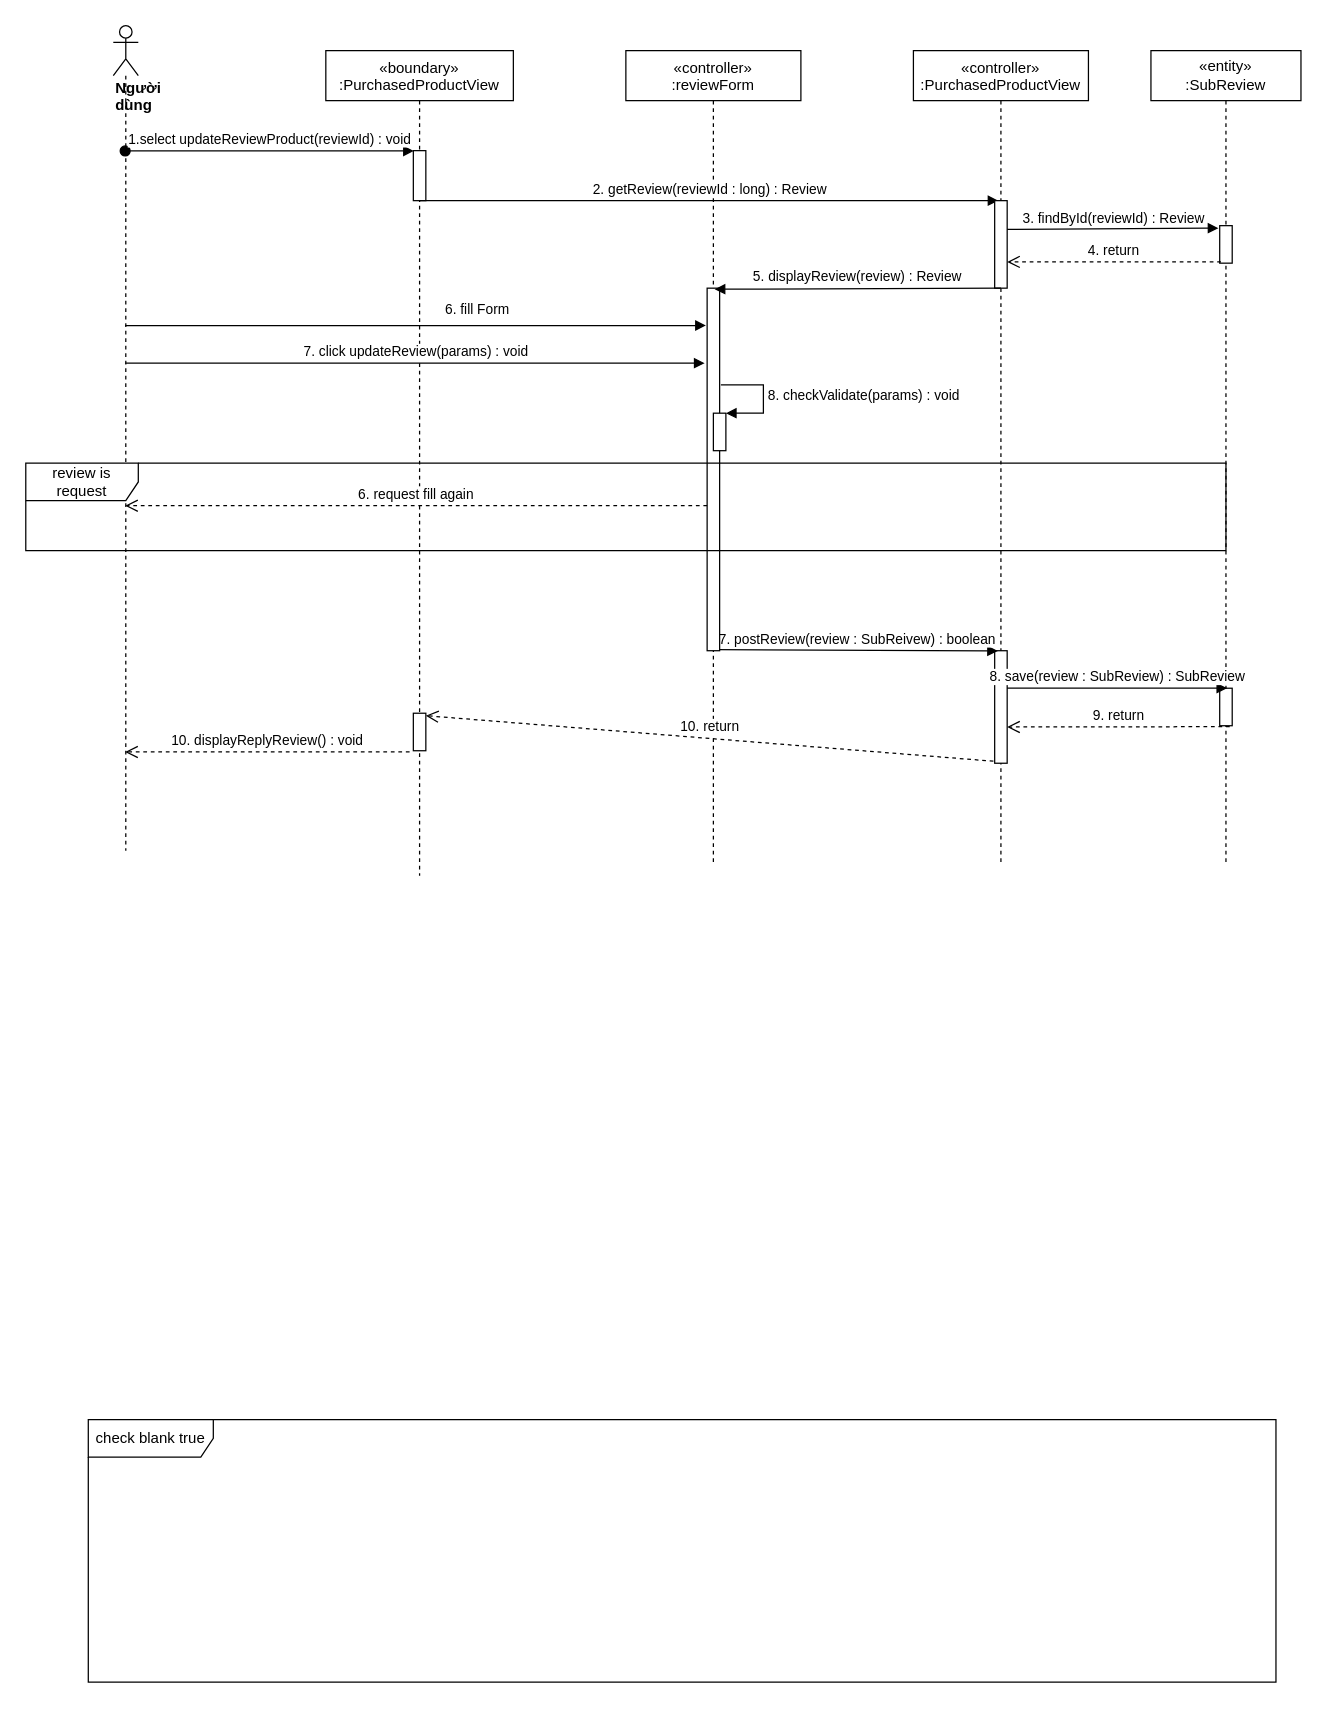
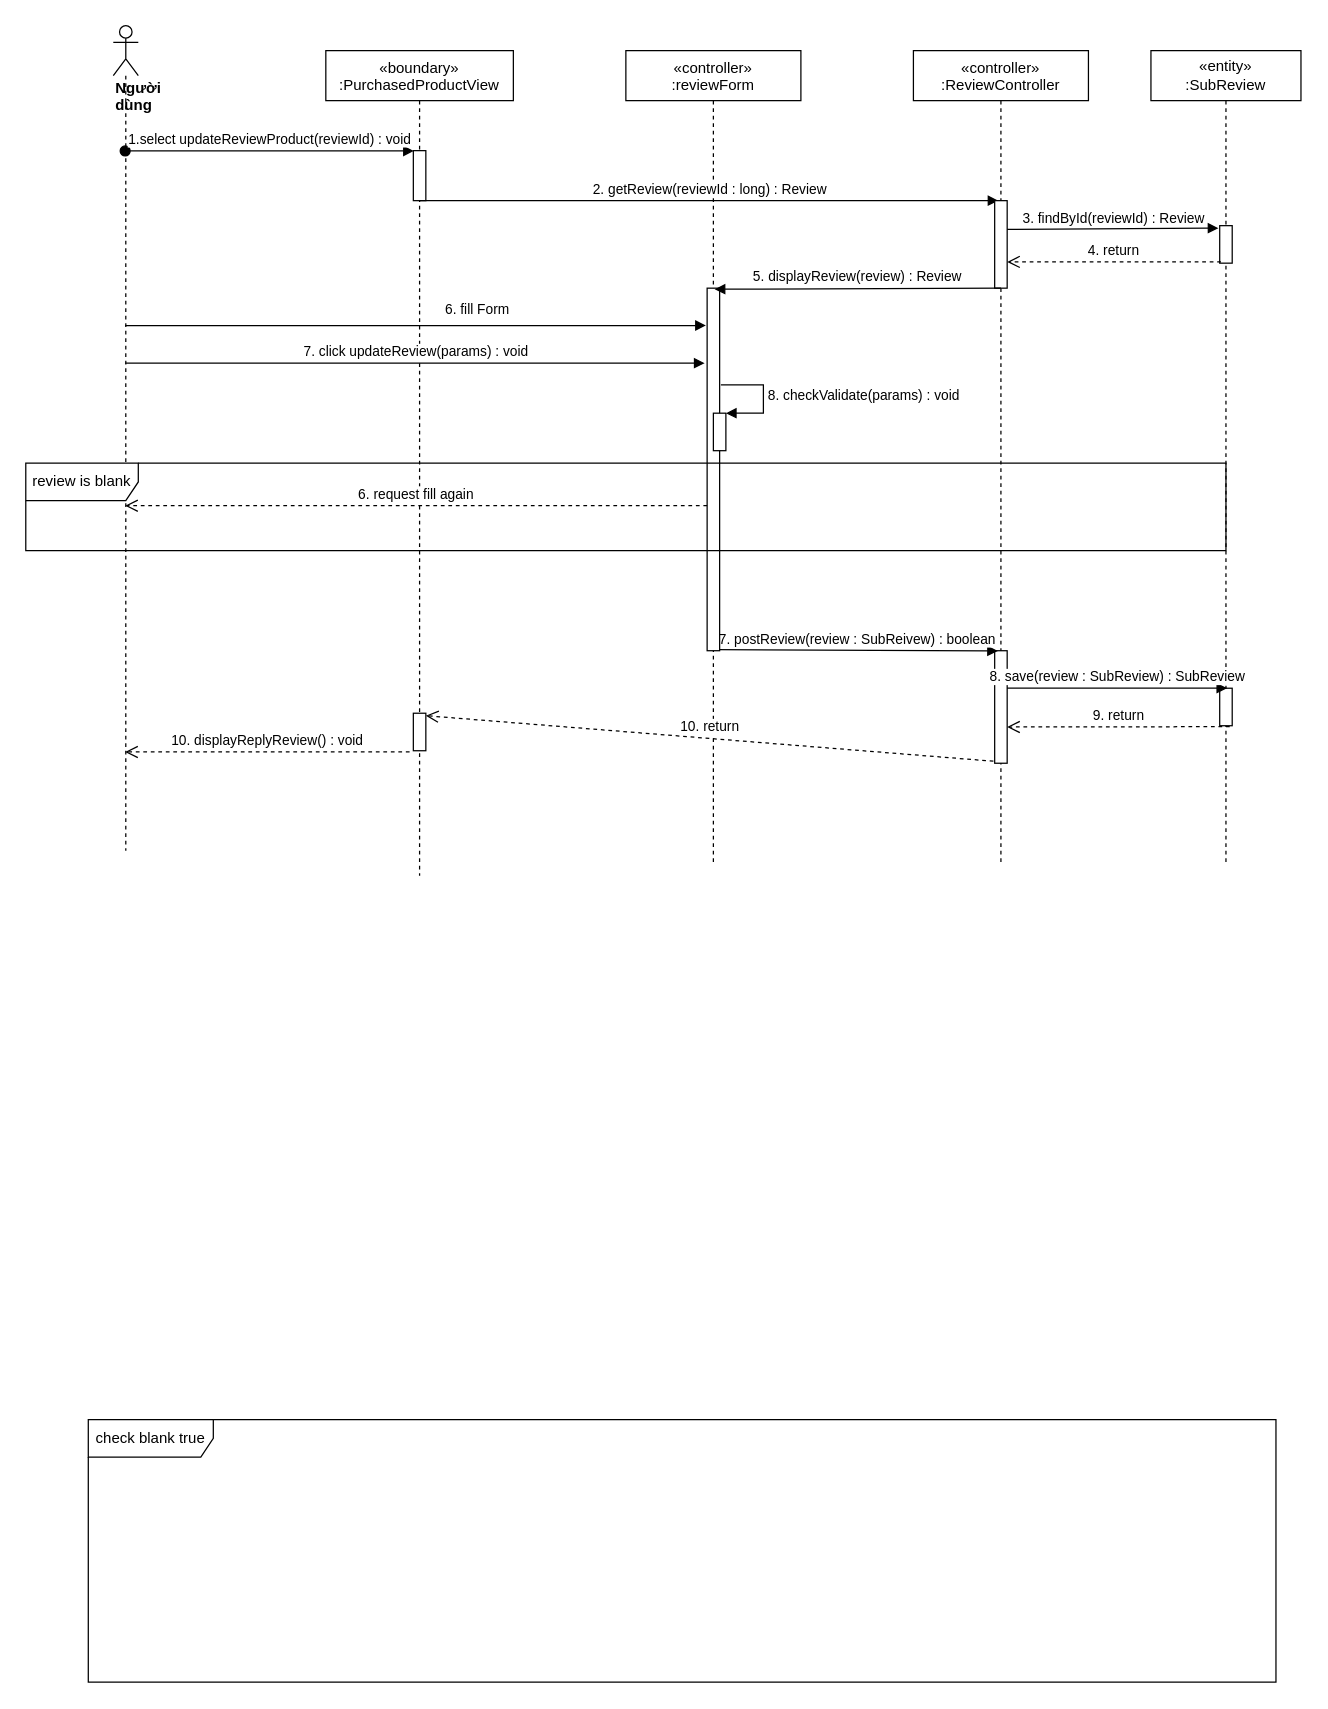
  <mxCell id="0" />
  <mxCell id="1" parent="0" />
  <mxCell id="2" value="«boundary»&#10;:PurchasedProductView" style="shape=umlLifeline;perimeter=lifelinePerimeter;container=1;collapsible=0;recursiveResize=0;rounded=0;shadow=0;strokeWidth=1;" vertex="1" parent="1"><mxGeometry x="260" y="40" width="150" height="660" as="geometry" /></mxCell>
  <mxCell id="3" value="" style="html=1;points=[];perimeter=orthogonalPerimeter;" vertex="1" parent="2"><mxGeometry x="70" y="80" width="10" height="40" as="geometry" /></mxCell>
- <mxCell id="4" value="«controller»&#10;:PurchasedProductView" style="shape=umlLifeline;perimeter=lifelinePerimeter;container=1;collapsible=0;recursiveResize=0;rounded=0;shadow=0;strokeWidth=1;size=40;" vertex="1" parent="1"><mxGeometry x="730" y="40" width="140" height="650" as="geometry" /></mxCell>
+ <mxCell id="4" value="«controller»&#10;:ReviewController" style="shape=umlLifeline;perimeter=lifelinePerimeter;container=1;collapsible=0;recursiveResize=0;rounded=0;shadow=0;strokeWidth=1;size=40;" vertex="1" parent="1"><mxGeometry x="730" y="40" width="140" height="650" as="geometry" /></mxCell>
  <mxCell id="5" value="" style="points=[];perimeter=orthogonalPerimeter;rounded=0;shadow=0;strokeWidth=1;" vertex="1" parent="4"><mxGeometry x="65" y="480" width="10" height="90" as="geometry" /></mxCell>
  <mxCell id="6" value="&lt;div&gt;&lt;b&gt;Người dùng&lt;/b&gt;&lt;/div&gt;" style="shape=umlLifeline;participant=umlActor;perimeter=lifelinePerimeter;whiteSpace=wrap;html=1;container=1;collapsible=0;recursiveResize=0;verticalAlign=top;spacingTop=36;outlineConnect=0;align=left;" vertex="1" parent="1"><mxGeometry x="90" y="20" width="20" height="660" as="geometry" /></mxCell>
  <mxCell id="7" value="1.select updateReviewProduct(reviewId) : void" style="html=1;verticalAlign=bottom;startArrow=oval;startFill=1;endArrow=block;startSize=8;entryX=0.04;entryY=0.007;entryDx=0;entryDy=0;entryPerimeter=0;" edge="1" parent="1" source="6" target="3"><mxGeometry width="60" relative="1" as="geometry"><mxPoint x="410" y="200" as="sourcePoint" /><mxPoint x="293" y="130" as="targetPoint" /></mxGeometry></mxCell>
  <mxCell id="8" value="&lt;span&gt;«entity»&lt;br&gt;&lt;/span&gt;:SubReview" style="shape=umlLifeline;perimeter=lifelinePerimeter;whiteSpace=wrap;html=1;container=1;collapsible=0;recursiveResize=0;outlineConnect=0;" vertex="1" parent="1"><mxGeometry x="920" y="40" width="120" height="650" as="geometry" /></mxCell>
  <mxCell id="9" value="" style="points=[];perimeter=orthogonalPerimeter;rounded=0;shadow=0;strokeWidth=1;" vertex="1" parent="8"><mxGeometry x="55" y="510" width="10" height="30" as="geometry" /></mxCell>
  <mxCell id="10" value="8. save(review : SubReview) : SubReview" style="html=1;verticalAlign=bottom;endArrow=block;entryX=0.6;entryY=0;entryDx=0;entryDy=0;entryPerimeter=0;exitX=1;exitY=0.333;exitDx=0;exitDy=0;exitPerimeter=0;" edge="1" parent="1" source="5" target="9"><mxGeometry width="80" relative="1" as="geometry"><mxPoint x="894" y="470" as="sourcePoint" /><mxPoint x="850" y="400" as="targetPoint" /></mxGeometry></mxCell>
  <mxCell id="11" value="9. return" style="html=1;verticalAlign=bottom;endArrow=open;dashed=1;endSize=8;exitX=0.8;exitY=1.025;exitDx=0;exitDy=0;exitPerimeter=0;entryX=1;entryY=0.678;entryDx=0;entryDy=0;entryPerimeter=0;" edge="1" parent="1" source="9" target="5"><mxGeometry relative="1" as="geometry"><mxPoint x="850" y="400" as="sourcePoint" /><mxPoint x="760" y="540" as="targetPoint" /></mxGeometry></mxCell>
  <mxCell id="12" value="6. fill Form" style="html=1;verticalAlign=bottom;endArrow=block;entryX=-0.1;entryY=0.103;entryDx=0;entryDy=0;entryPerimeter=0;" edge="1" parent="1" source="6" target="17"><mxGeometry x="0.208" y="4" width="80" relative="1" as="geometry"><mxPoint x="410" y="310" as="sourcePoint" /><mxPoint x="530" y="219" as="targetPoint" /><mxPoint as="offset" /></mxGeometry></mxCell>
  <mxCell id="13" value="7. postReview(review : SubReivew) : boolean" style="html=1;verticalAlign=bottom;endArrow=block;entryX=0.26;entryY=0.002;entryDx=0;entryDy=0;entryPerimeter=0;exitX=0.7;exitY=0.997;exitDx=0;exitDy=0;exitPerimeter=0;" edge="1" parent="1" source="17" target="5"><mxGeometry width="80" relative="1" as="geometry"><mxPoint x="590" y="520" as="sourcePoint" /><mxPoint x="620" y="410" as="targetPoint" /></mxGeometry></mxCell>
  <mxCell id="14" value="7. click updateReview(params) : void" style="html=1;verticalAlign=bottom;endArrow=block;" edge="1" parent="1" source="6"><mxGeometry width="80" relative="1" as="geometry"><mxPoint x="430" y="410" as="sourcePoint" /><mxPoint x="563" y="290" as="targetPoint" /></mxGeometry></mxCell>
  <mxCell id="15" value="«controller»&#10;:reviewForm" style="shape=umlLifeline;perimeter=lifelinePerimeter;container=1;collapsible=0;recursiveResize=0;rounded=0;shadow=0;strokeWidth=1;size=40;" vertex="1" parent="1"><mxGeometry x="500" y="40" width="140" height="650" as="geometry" /></mxCell>
  <mxCell id="16" value="2. getReview(reviewId : long) : Review" style="html=1;verticalAlign=bottom;endArrow=block;entryX=0.3;entryY=0;entryDx=0;entryDy=0;entryPerimeter=0;exitX=0.5;exitY=1;exitDx=0;exitDy=0;exitPerimeter=0;" edge="1" parent="1" source="3" target="24"><mxGeometry width="80" relative="1" as="geometry"><mxPoint x="350" y="160" as="sourcePoint" /><mxPoint x="510" y="200" as="targetPoint" /></mxGeometry></mxCell>
  <mxCell id="17" value="" style="html=1;points=[];perimeter=orthogonalPerimeter;" vertex="1" parent="1"><mxGeometry x="565" y="230" width="10" height="290" as="geometry" /></mxCell>
  <mxCell id="18" value="6. request fill again" style="html=1;verticalAlign=bottom;endArrow=open;dashed=1;endSize=8;exitX=0;exitY=0.6;exitDx=0;exitDy=0;exitPerimeter=0;" edge="1" parent="1" source="17" target="6"><mxGeometry relative="1" as="geometry"><mxPoint x="610" y="300" as="sourcePoint" /><mxPoint x="530" y="300" as="targetPoint" /></mxGeometry></mxCell>
- <mxCell id="19" value="review is request" style="shape=umlFrame;whiteSpace=wrap;html=1;width=90;height=30;" vertex="1" parent="1"><mxGeometry x="20" y="370" width="960" height="70" as="geometry" /></mxCell>
+ <mxCell id="19" value="review is blank" style="shape=umlFrame;whiteSpace=wrap;html=1;width=90;height=30;" vertex="1" parent="1"><mxGeometry x="20" y="370" width="960" height="70" as="geometry" /></mxCell>
  <mxCell id="20" value="10. return" style="html=1;verticalAlign=bottom;endArrow=open;dashed=1;endSize=8;exitX=-0.1;exitY=0.982;exitDx=0;exitDy=0;exitPerimeter=0;entryX=1;entryY=0.065;entryDx=0;entryDy=0;entryPerimeter=0;" edge="1" parent="1" source="5" target="22"><mxGeometry relative="1" as="geometry"><mxPoint x="590" y="600" as="sourcePoint" /><mxPoint x="510" y="600" as="targetPoint" /></mxGeometry></mxCell>
  <mxCell id="21" value="&lt;span style=&quot;color: rgb(0 , 0 , 0) ; font-family: &amp;#34;helvetica&amp;#34; ; font-size: 11px ; font-style: normal ; font-weight: 400 ; letter-spacing: normal ; text-align: center ; text-indent: 0px ; text-transform: none ; word-spacing: 0px ; background-color: rgb(255 , 255 , 255) ; display: inline ; float: none&quot;&gt;10. displayReplyReview() : void&lt;/span&gt;" style="html=1;verticalAlign=bottom;endArrow=open;dashed=1;endSize=8;exitX=-0.3;exitY=1.033;exitDx=0;exitDy=0;exitPerimeter=0;" edge="1" parent="1" source="22" target="6"><mxGeometry relative="1" as="geometry"><mxPoint x="590" y="600" as="sourcePoint" /><mxPoint x="510" y="600" as="targetPoint" /></mxGeometry></mxCell>
  <mxCell id="22" value="" style="html=1;points=[];perimeter=orthogonalPerimeter;" vertex="1" parent="1"><mxGeometry x="330" y="570" width="10" height="30" as="geometry" /></mxCell>
  <mxCell id="23" value="check blank true" style="shape=umlFrame;whiteSpace=wrap;html=1;width=100;height=30;" vertex="1" parent="1"><mxGeometry x="70" y="1135" width="950" height="210" as="geometry" /></mxCell>
  <mxCell id="24" value="" style="html=1;points=[];perimeter=orthogonalPerimeter;" vertex="1" parent="1"><mxGeometry x="795" y="160" width="10" height="70" as="geometry" /></mxCell>
  <mxCell id="25" value="3. findById(reviewId) : Review" style="html=1;verticalAlign=bottom;endArrow=block;entryX=-0.1;entryY=0.067;entryDx=0;entryDy=0;entryPerimeter=0;exitX=1;exitY=0.329;exitDx=0;exitDy=0;exitPerimeter=0;" edge="1" parent="1" source="24" target="26"><mxGeometry width="80" relative="1" as="geometry"><mxPoint x="800" y="182" as="sourcePoint" /><mxPoint x="680" y="280" as="targetPoint" /></mxGeometry></mxCell>
  <mxCell id="26" value="" style="html=1;points=[];perimeter=orthogonalPerimeter;" vertex="1" parent="1"><mxGeometry x="975" y="180" width="10" height="30" as="geometry" /></mxCell>
  <mxCell id="27" value="4. return" style="html=1;verticalAlign=bottom;endArrow=open;dashed=1;endSize=8;exitX=0.1;exitY=0.967;exitDx=0;exitDy=0;exitPerimeter=0;entryX=1;entryY=0.7;entryDx=0;entryDy=0;entryPerimeter=0;" edge="1" parent="1" source="26" target="24"><mxGeometry relative="1" as="geometry"><mxPoint x="900" y="180" as="sourcePoint" /><mxPoint x="800" y="209" as="targetPoint" /></mxGeometry></mxCell>
  <mxCell id="28" value="5. displayReview(review) : Review" style="html=1;verticalAlign=bottom;endArrow=block;exitX=0.5;exitY=1;exitDx=0;exitDy=0;exitPerimeter=0;entryX=0.6;entryY=0.003;entryDx=0;entryDy=0;entryPerimeter=0;" edge="1" parent="1" source="24" target="17"><mxGeometry width="80" relative="1" as="geometry"><mxPoint x="680" y="190" as="sourcePoint" /><mxPoint x="580" y="230" as="targetPoint" /></mxGeometry></mxCell>
  <mxCell id="29" value="" style="html=1;points=[];perimeter=orthogonalPerimeter;" vertex="1" parent="1"><mxGeometry x="570" y="330" width="10" height="30" as="geometry" /></mxCell>
  <mxCell id="30" value="8. checkValidate(params) : void" style="edgeStyle=orthogonalEdgeStyle;html=1;align=left;spacingLeft=2;endArrow=block;rounded=0;entryX=1;entryY=0;exitX=1.1;exitY=0.267;exitDx=0;exitDy=0;exitPerimeter=0;" edge="1" target="29" parent="1" source="17"><mxGeometry relative="1" as="geometry"><mxPoint x="580" y="320" as="sourcePoint" /><Array as="points"><mxPoint x="610" y="307" /><mxPoint x="610" y="330" /></Array></mxGeometry></mxCell>
